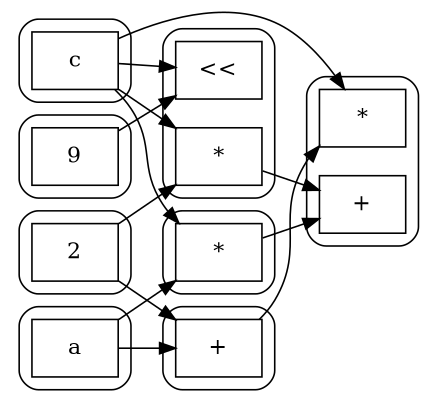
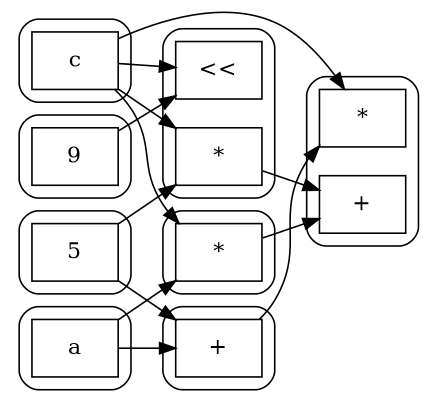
  digraph {
    compound=true
    rankdir=LR
    node [shape=rect]
    n1 [label=9]
    n2 [label=c]
-   n3 [label=2]
+   n3 [label=5]
    n4 [label="*"]
    n5 [label="<<"]
    n6 [label=a]
    n7 [label="*"]
    n8 [label="+"]
    n9 [label="+"]
    n10 [label="*"]
    subgraph cluster_1 {
      style=rounded
      n1
    }
    subgraph cluster_2 {
      style=rounded
      n2
    }
    subgraph cluster_3 {
      style=rounded
      n3
    }
    subgraph cluster_4 {
      style=rounded
      n4
      n5
    }
    subgraph cluster_5 {
      style=rounded
      n6
    }
    subgraph cluster_6 {
      style=rounded
      n7
    }
    subgraph cluster_7 {
      style=rounded
      n8
    }
    subgraph cluster_8 {
      style=rounded
      n9
      n10
    }
    n1 -> n5
    n2 -> n4
    n2 -> n5
    n2 -> n7
    n2 -> n10
    n3 -> n4
    n3 -> n8
    n4 -> n9
    n6 -> n7
    n6 -> n8
    n7 -> n9
    n8 -> n10
  }
